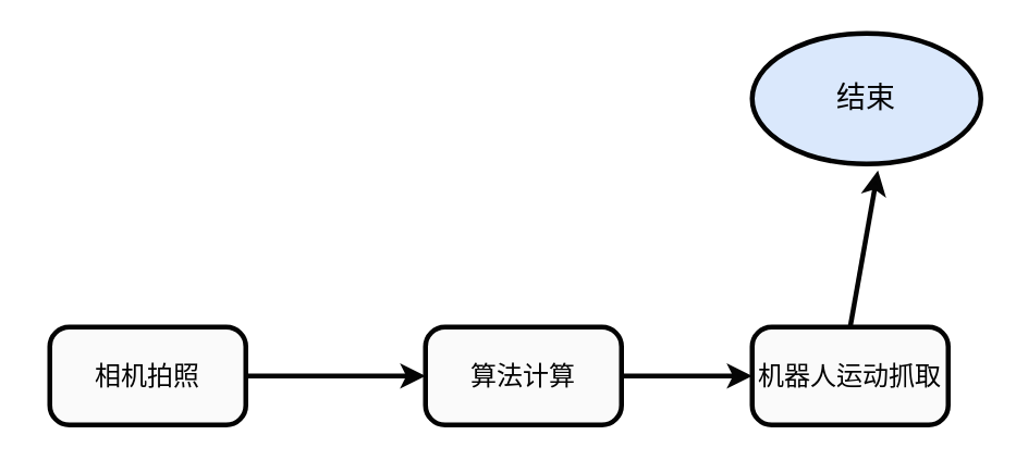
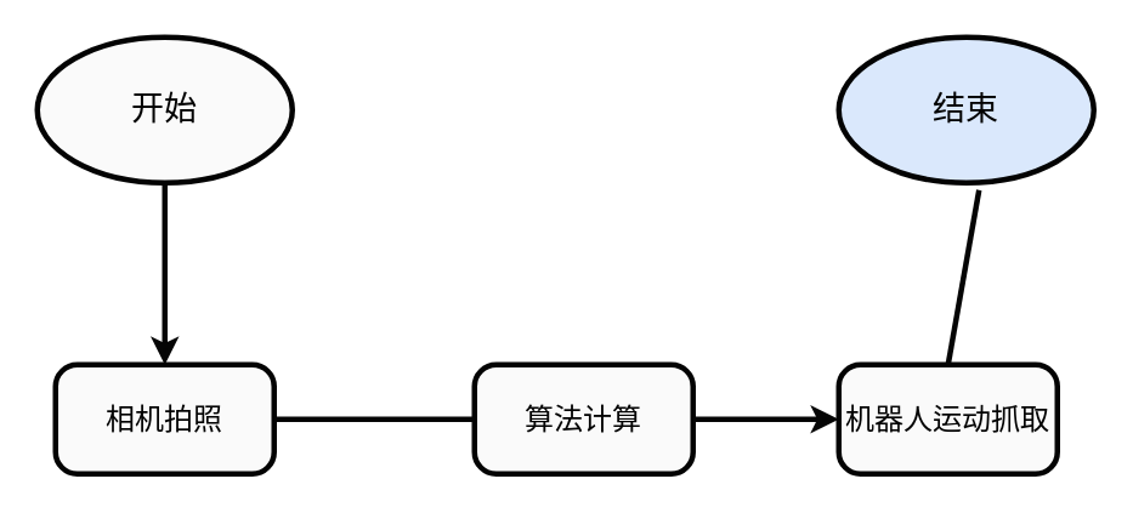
  <mxCell id="0" />
  <mxCell id="1" parent="0" />
+ <mxCell id="2" style="edgeStyle=none;html=1;entryX=0.5;entryY=0;entryDx=0;entryDy=0;fontSize=18;strokeColor=#050505;strokeWidth=3;" parent="1" source="3" target="4" edge="1"><mxGeometry relative="1" as="geometry" /></mxCell>
+ <mxCell id="3" value="&lt;span style=&quot;font-size: 18px&quot;&gt;开始&lt;/span&gt;" style="ellipse;whiteSpace=wrap;html=1;fillColor=#FAFAFA;fontColor=#030303;strokeWidth=3;strokeColor=#030303;" parent="1" vertex="1"><mxGeometry x="20" y="20" width="140" height="80" as="geometry" /></mxCell>
  <mxCell id="4" value="&lt;span style=&quot;font-size: 16px&quot;&gt;相机拍照&lt;/span&gt;" style="rounded=1;whiteSpace=wrap;html=1;fontSize=12;arcSize=20;fillColor=#FAFAFA;strokeColor=#030303;fontColor=#030303;strokeWidth=3;" parent="1" vertex="1"><mxGeometry x="30" y="200" width="120" height="60" as="geometry" /></mxCell>
  <mxCell id="5" value="&lt;span style=&quot;font-size: 16px&quot;&gt;算法计算&lt;/span&gt;" style="rounded=1;whiteSpace=wrap;html=1;fontSize=12;arcSize=20;fillColor=#FAFAFA;strokeColor=#030303;fontColor=#030303;strokeWidth=3;" parent="1" vertex="1"><mxGeometry x="260" y="200" width="120" height="60" as="geometry" /></mxCell>
- <mxCell id="6" style="edgeStyle=none;html=1;fontSize=18;strokeColor=#050505;strokeWidth=3;exitX=1;exitY=0.5;exitDx=0;exitDy=0;entryX=0;entryY=0.5;entryDx=0;entryDy=0;" parent="1" source="4" target="5" edge="1"><mxGeometry relative="1" as="geometry"><mxPoint x="170" y="220" as="sourcePoint" /><mxPoint x="210" y="220" as="targetPoint" /></mxGeometry></mxCell>
+ <mxCell id="6" style="edgeStyle=none;html=1;fontSize=18;strokeColor=#050505;strokeWidth=3;exitX=1;exitY=0.5;exitDx=0;exitDy=0;entryX=0;entryY=0.5;entryDx=0;entryDy=0;endArrow=none;" parent="1" source="4" target="5" edge="1"><mxGeometry relative="1" as="geometry"><mxPoint x="170" y="220" as="sourcePoint" /><mxPoint x="210" y="220" as="targetPoint" /></mxGeometry></mxCell>
  <mxCell id="7" style="edgeStyle=none;html=1;entryX=0;entryY=0.5;entryDx=0;entryDy=0;fontSize=18;strokeColor=#050505;strokeWidth=3;exitX=1;exitY=0.5;exitDx=0;exitDy=0;" parent="1" source="5" target="9" edge="1"><mxGeometry relative="1" as="geometry"><mxPoint x="230" y="190" as="sourcePoint" /><mxPoint x="260" y="360" as="targetPoint" /></mxGeometry></mxCell>
  <mxCell id="8" value="&lt;span style=&quot;font-size: 18px&quot;&gt;结束&lt;/span&gt;" style="ellipse;whiteSpace=wrap;html=1;fillColor=#dae8fc;fontColor=#030303;strokeWidth=3;strokeColor=#030303;" vertex="1" parent="1"><mxGeometry x="460" y="20" width="140" height="80" as="geometry" /></mxCell>
  <mxCell id="9" value="&lt;span style=&quot;font-size: 16px&quot;&gt;机器人运动抓取&lt;/span&gt;" style="rounded=1;whiteSpace=wrap;html=1;fontSize=12;arcSize=20;fillColor=#FAFAFA;strokeColor=#030303;fontColor=#030303;strokeWidth=3;" vertex="1" parent="1"><mxGeometry x="460" y="200" width="120" height="60" as="geometry" /></mxCell>
- <mxCell id="10" style="edgeStyle=none;html=1;entryX=0.55;entryY=1.05;entryDx=0;entryDy=0;fontSize=18;strokeColor=#050505;strokeWidth=3;exitX=0.5;exitY=0;exitDx=0;exitDy=0;entryPerimeter=0;" edge="1" parent="1" source="9" target="8"><mxGeometry relative="1" as="geometry"><mxPoint x="390" y="280" as="sourcePoint" /><mxPoint x="480" y="280" as="targetPoint" /></mxGeometry></mxCell>
+ <mxCell id="10" style="edgeStyle=none;html=1;entryX=0.55;entryY=1.05;entryDx=0;entryDy=0;fontSize=18;strokeColor=#050505;strokeWidth=3;exitX=0.5;exitY=0;exitDx=0;exitDy=0;entryPerimeter=0;endArrow=none;" edge="1" parent="1" source="9" target="8"><mxGeometry relative="1" as="geometry"><mxPoint x="390" y="280" as="sourcePoint" /><mxPoint x="480" y="280" as="targetPoint" /></mxGeometry></mxCell>
